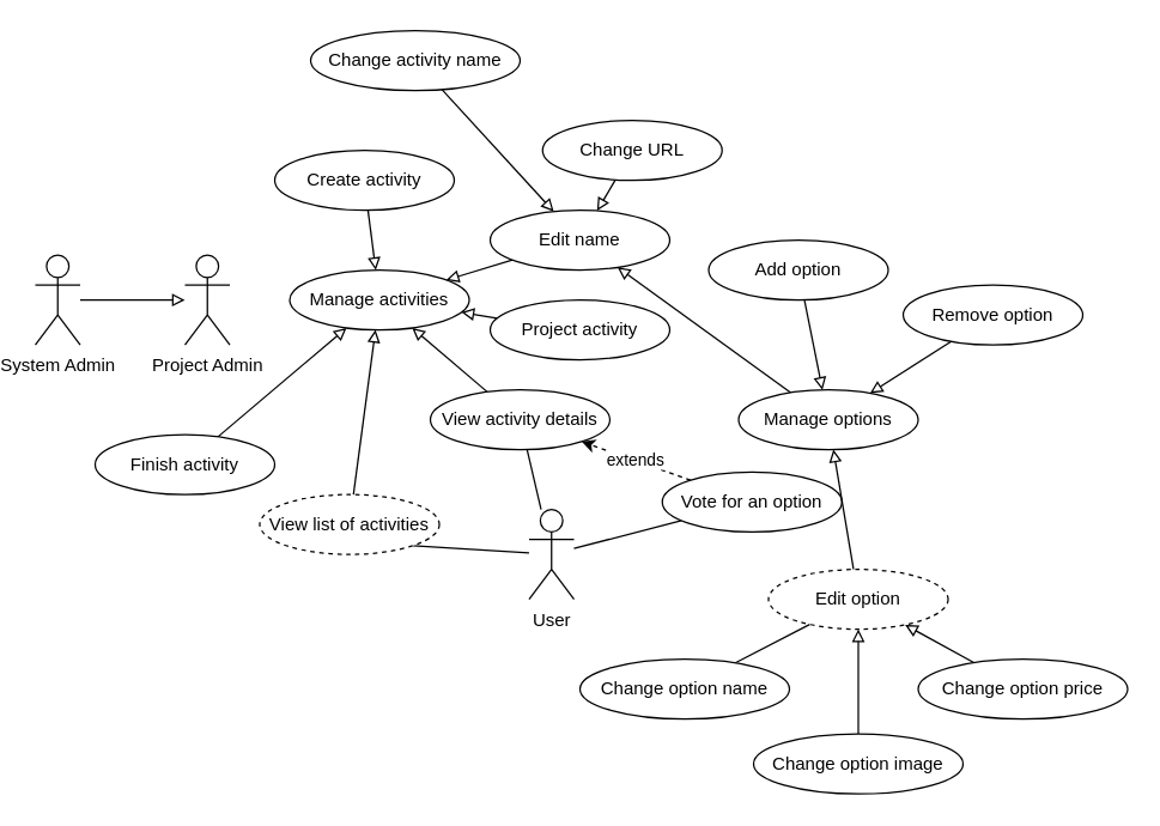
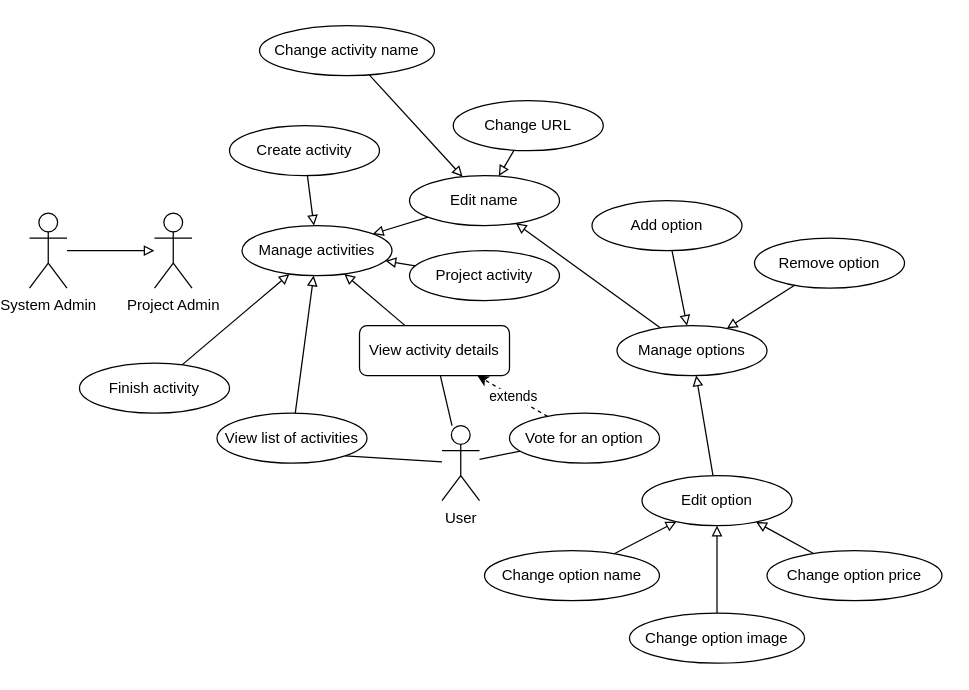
  <mxCell id="0" />
  <mxCell id="1" parent="0" />
  <mxCell id="2" value="Project Admin" style="shape=umlActor;verticalLabelPosition=bottom;verticalAlign=top;html=1;outlineConnect=0;" parent="1" vertex="1"><mxGeometry x="120" y="170" width="30" height="60" as="geometry" /></mxCell>
  <mxCell id="3" style="edgeStyle=orthogonalEdgeStyle;rounded=0;orthogonalLoop=1;jettySize=auto;html=1;endArrow=block;endFill=0;" parent="1" source="4" target="2" edge="1"><mxGeometry relative="1" as="geometry" /></mxCell>
  <mxCell id="4" value="System Admin" style="shape=umlActor;verticalLabelPosition=bottom;verticalAlign=top;html=1;outlineConnect=0;" parent="1" vertex="1"><mxGeometry x="20" y="170" width="30" height="60" as="geometry" /></mxCell>
  <mxCell id="5" style="edgeStyle=none;rounded=0;orthogonalLoop=1;jettySize=auto;html=1;endArrow=none;endFill=0;" parent="1" source="8" target="19" edge="1"><mxGeometry relative="1" as="geometry" /></mxCell>
  <mxCell id="6" style="edgeStyle=none;rounded=0;orthogonalLoop=1;jettySize=auto;html=1;endArrow=none;endFill=0;entryX=1;entryY=1;entryDx=0;entryDy=0;" parent="1" source="8" target="17" edge="1"><mxGeometry relative="1" as="geometry" /></mxCell>
  <mxCell id="7" style="edgeStyle=none;rounded=0;orthogonalLoop=1;jettySize=auto;html=1;endArrow=none;endFill=0;" parent="1" source="8" target="27" edge="1"><mxGeometry relative="1" as="geometry" /></mxCell>
  <mxCell id="8" value="User" style="shape=umlActor;verticalLabelPosition=bottom;verticalAlign=top;html=1;outlineConnect=0;" parent="1" vertex="1"><mxGeometry x="350" y="340" width="30" height="60" as="geometry" /></mxCell>
  <mxCell id="9" value="Manage activities" style="ellipse;whiteSpace=wrap;html=1;" parent="1" vertex="1"><mxGeometry x="190" y="180" width="120" height="40" as="geometry" /></mxCell>
  <mxCell id="10" style="edgeStyle=none;rounded=0;orthogonalLoop=1;jettySize=auto;html=1;endArrow=block;endFill=0;" parent="1" source="11" target="9" edge="1"><mxGeometry relative="1" as="geometry" /></mxCell>
  <mxCell id="11" value="Create activity" style="ellipse;whiteSpace=wrap;html=1;" parent="1" vertex="1"><mxGeometry x="180" y="100" width="120" height="40" as="geometry" /></mxCell>
  <mxCell id="12" style="edgeStyle=none;rounded=0;orthogonalLoop=1;jettySize=auto;html=1;endArrow=block;endFill=0;" parent="1" source="13" target="9" edge="1"><mxGeometry relative="1" as="geometry" /></mxCell>
  <mxCell id="13" value="Edit name" style="ellipse;whiteSpace=wrap;html=1;" parent="1" vertex="1"><mxGeometry x="324" y="140" width="120" height="40" as="geometry" /></mxCell>
  <mxCell id="14" style="edgeStyle=none;rounded=0;orthogonalLoop=1;jettySize=auto;html=1;endArrow=block;endFill=0;" parent="1" source="15" target="9" edge="1"><mxGeometry relative="1" as="geometry" /></mxCell>
  <mxCell id="15" value="Project activity" style="ellipse;whiteSpace=wrap;html=1;" parent="1" vertex="1"><mxGeometry x="324" y="200" width="120" height="40" as="geometry" /></mxCell>
  <mxCell id="16" style="edgeStyle=none;rounded=0;orthogonalLoop=1;jettySize=auto;html=1;endArrow=block;endFill=0;" parent="1" source="17" target="9" edge="1"><mxGeometry relative="1" as="geometry" /></mxCell>
- <mxCell id="17" value="View list of activities" style="ellipse;whiteSpace=wrap;html=1;dashed=1;" parent="1" vertex="1"><mxGeometry x="170" y="330" width="120" height="40" as="geometry" /></mxCell>
+ <mxCell id="17" value="View list of activities" style="ellipse;whiteSpace=wrap;html=1;" parent="1" vertex="1"><mxGeometry x="170" y="330" width="120" height="40" as="geometry" /></mxCell>
  <mxCell id="18" style="edgeStyle=none;rounded=0;orthogonalLoop=1;jettySize=auto;html=1;endArrow=block;endFill=0;" parent="1" source="19" target="9" edge="1"><mxGeometry relative="1" as="geometry" /></mxCell>
- <mxCell id="19" value="View activity details" style="ellipse;whiteSpace=wrap;html=1;" parent="1" vertex="1"><mxGeometry x="284" y="260" width="120" height="40" as="geometry" /></mxCell>
+ <mxCell id="19" value="View activity details" style="whiteSpace=wrap;html=1;rounded=1;" parent="1" vertex="1"><mxGeometry x="284" y="260" width="120" height="40" as="geometry" /></mxCell>
  <mxCell id="20" style="edgeStyle=none;rounded=0;orthogonalLoop=1;jettySize=auto;html=1;endArrow=block;endFill=0;" parent="1" source="21" target="13" edge="1"><mxGeometry relative="1" as="geometry" /></mxCell>
  <mxCell id="21" value="Change URL" style="ellipse;whiteSpace=wrap;html=1;" parent="1" vertex="1"><mxGeometry x="359" y="80" width="120" height="40" as="geometry" /></mxCell>
  <mxCell id="22" style="rounded=0;orthogonalLoop=1;jettySize=auto;html=1;endArrow=block;endFill=0;" parent="1" source="23" target="13" edge="1"><mxGeometry relative="1" as="geometry" /></mxCell>
  <mxCell id="23" value="Change activity name" style="ellipse;whiteSpace=wrap;html=1;" parent="1" vertex="1"><mxGeometry x="204" y="20" width="140" height="40" as="geometry" /></mxCell>
  <mxCell id="24" style="edgeStyle=none;rounded=0;orthogonalLoop=1;jettySize=auto;html=1;endArrow=block;endFill=0;" parent="1" source="25" target="13" edge="1"><mxGeometry relative="1" as="geometry" /></mxCell>
  <mxCell id="25" value="Manage options" style="ellipse;whiteSpace=wrap;html=1;" parent="1" vertex="1"><mxGeometry x="490" y="260" width="120" height="40" as="geometry" /></mxCell>
  <mxCell id="26" value="extends" style="edgeStyle=none;rounded=0;orthogonalLoop=1;jettySize=auto;html=1;endArrow=classic;endFill=1;dashed=1;" parent="1" source="27" target="19" edge="1"><mxGeometry relative="1" as="geometry"><mxPoint x="476" y="320" as="targetPoint" /></mxGeometry></mxCell>
- <mxCell id="27" value="Vote for an option" style="ellipse;whiteSpace=wrap;html=1;" parent="1" vertex="1"><mxGeometry x="439" y="315" width="120" height="40" as="geometry" /></mxCell>
+ <mxCell id="27" value="Vote for an option" style="ellipse;whiteSpace=wrap;html=1;" parent="1" vertex="1"><mxGeometry x="404" y="330" width="120" height="40" as="geometry" /></mxCell>
  <mxCell id="28" style="edgeStyle=none;rounded=0;orthogonalLoop=1;jettySize=auto;html=1;endArrow=block;endFill=0;" parent="1" source="29" target="25" edge="1"><mxGeometry relative="1" as="geometry" /></mxCell>
  <mxCell id="29" value="Add option" style="ellipse;whiteSpace=wrap;html=1;" parent="1" vertex="1"><mxGeometry x="470" y="160" width="120" height="40" as="geometry" /></mxCell>
  <mxCell id="30" style="edgeStyle=none;rounded=0;orthogonalLoop=1;jettySize=auto;html=1;endArrow=block;endFill=0;" parent="1" source="31" target="25" edge="1"><mxGeometry relative="1" as="geometry" /></mxCell>
  <mxCell id="31" value="Remove option" style="ellipse;whiteSpace=wrap;html=1;" parent="1" vertex="1"><mxGeometry x="600" y="190" width="120" height="40" as="geometry" /></mxCell>
  <mxCell id="32" style="edgeStyle=none;rounded=0;orthogonalLoop=1;jettySize=auto;html=1;endArrow=block;endFill=0;" parent="1" source="33" target="9" edge="1"><mxGeometry relative="1" as="geometry" /></mxCell>
  <mxCell id="33" value="Finish activity" style="ellipse;whiteSpace=wrap;html=1;" parent="1" vertex="1"><mxGeometry x="60" y="290" width="120" height="40" as="geometry" /></mxCell>
  <mxCell id="34" style="edgeStyle=none;rounded=0;orthogonalLoop=1;jettySize=auto;html=1;endArrow=block;endFill=0;" parent="1" source="35" target="25" edge="1"><mxGeometry relative="1" as="geometry" /></mxCell>
- <mxCell id="35" value="Edit option" style="ellipse;whiteSpace=wrap;html=1;dashed=1;" parent="1" vertex="1"><mxGeometry x="510" y="380" width="120" height="40" as="geometry" /></mxCell>
- <mxCell id="36" style="edgeStyle=none;rounded=0;orthogonalLoop=1;jettySize=auto;html=1;endArrow=none;endFill=0;" parent="1" source="37" target="35" edge="1"><mxGeometry relative="1" as="geometry" /></mxCell>
+ <mxCell id="35" value="Edit option" style="ellipse;whiteSpace=wrap;html=1;" parent="1" vertex="1"><mxGeometry x="510" y="380" width="120" height="40" as="geometry" /></mxCell>
+ <mxCell id="36" style="edgeStyle=none;rounded=0;orthogonalLoop=1;jettySize=auto;html=1;endArrow=block;endFill=0;" parent="1" source="37" target="35" edge="1"><mxGeometry relative="1" as="geometry" /></mxCell>
  <mxCell id="37" value="Change option name" style="ellipse;whiteSpace=wrap;html=1;" parent="1" vertex="1"><mxGeometry x="384" y="440" width="140" height="40" as="geometry" /></mxCell>
  <mxCell id="38" style="edgeStyle=none;rounded=0;orthogonalLoop=1;jettySize=auto;html=1;endArrow=block;endFill=0;" parent="1" source="39" target="35" edge="1"><mxGeometry relative="1" as="geometry" /></mxCell>
  <mxCell id="39" value="Change option image" style="ellipse;whiteSpace=wrap;html=1;" parent="1" vertex="1"><mxGeometry x="500" y="490" width="140" height="40" as="geometry" /></mxCell>
  <mxCell id="40" style="edgeStyle=none;rounded=0;orthogonalLoop=1;jettySize=auto;html=1;endArrow=block;endFill=0;" parent="1" source="41" target="35" edge="1"><mxGeometry relative="1" as="geometry" /></mxCell>
  <mxCell id="41" value="Change option price" style="ellipse;whiteSpace=wrap;html=1;" parent="1" vertex="1"><mxGeometry x="610" y="440" width="140" height="40" as="geometry" /></mxCell>
